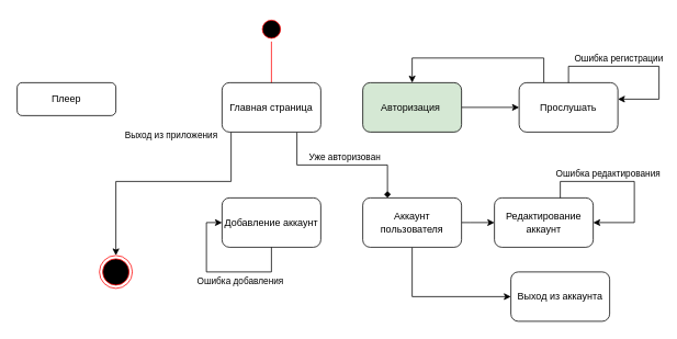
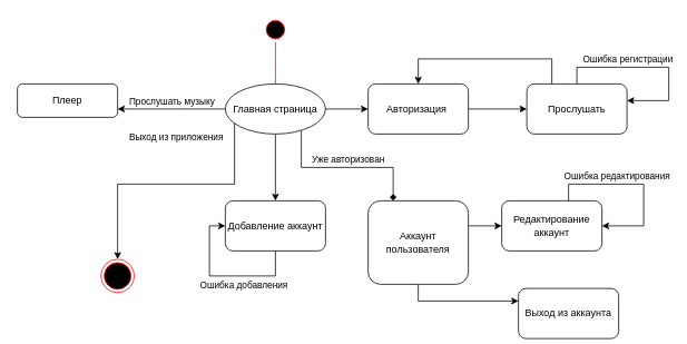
  <mxCell id="0" />
  <mxCell id="1" parent="0" />
  <mxCell id="2" value="" style="ellipse;html=1;shape=startState;fillColor=#000000;strokeColor=#ff0000;" parent="1" vertex="1"><mxGeometry x="314" y="20" width="30" height="30" as="geometry" /></mxCell>
  <mxCell id="3" value="" style="edgeStyle=orthogonalEdgeStyle;html=1;verticalAlign=bottom;endArrow=open;endSize=8;strokeColor=#ff0000;rounded=0;entryX=0.5;entryY=0;entryDx=0;entryDy=0;" parent="1" source="2" target="13" edge="1"><mxGeometry relative="1" as="geometry"><mxPoint x="329" y="110" as="targetPoint" /><Array as="points"><mxPoint x="329" y="140" /></Array></mxGeometry></mxCell>
  <mxCell id="4" value="" style="ellipse;html=1;shape=endState;fillColor=#000000;strokeColor=#ff0000;" parent="1" vertex="1"><mxGeometry x="120" y="310" width="40" height="40" as="geometry" /></mxCell>
+ <mxCell id="5" style="edgeStyle=orthogonalEdgeStyle;rounded=0;orthogonalLoop=1;jettySize=auto;html=1;" parent="1" source="13" target="20" edge="1"><mxGeometry relative="1" as="geometry" /></mxCell>
+ <mxCell id="6" value="" style="edgeStyle=orthogonalEdgeStyle;rounded=0;orthogonalLoop=1;jettySize=auto;html=1;" parent="1" source="13" target="22" edge="1"><mxGeometry relative="1" as="geometry"><Array as="points"><mxPoint x="220" y="130" /><mxPoint x="220" y="130" /></Array></mxGeometry></mxCell>
+ <mxCell id="7" value="Прослушать музыку" style="edgeLabel;html=1;align=center;verticalAlign=middle;resizable=0;points=[];" parent="6" vertex="1" connectable="0"><mxGeometry x="-0.248" y="1" relative="1" as="geometry"><mxPoint x="-16" y="-11" as="offset" /></mxGeometry></mxCell>
  <mxCell id="8" style="edgeStyle=orthogonalEdgeStyle;rounded=0;orthogonalLoop=1;jettySize=auto;html=1;entryX=0.25;entryY=0;entryDx=0;entryDy=0;endArrow=diamond;" parent="1" source="13" target="16" edge="1"><mxGeometry relative="1" as="geometry"><Array as="points"><mxPoint x="360" y="200" /><mxPoint x="470" y="200" /></Array></mxGeometry></mxCell>
  <mxCell id="9" value="Уже авторизован" style="edgeLabel;html=1;align=center;verticalAlign=middle;resizable=0;points=[];" parent="8" vertex="1" connectable="0"><mxGeometry x="0.254" y="4" relative="1" as="geometry"><mxPoint x="-22" y="-6" as="offset" /></mxGeometry></mxCell>
+ <mxCell id="10" style="edgeStyle=orthogonalEdgeStyle;rounded=0;orthogonalLoop=1;jettySize=auto;html=1;" edge="1" parent="1" source="13" target="23"><mxGeometry relative="1" as="geometry" /></mxCell>
  <mxCell id="11" style="edgeStyle=orthogonalEdgeStyle;rounded=0;orthogonalLoop=1;jettySize=auto;html=1;entryX=0.5;entryY=0;entryDx=0;entryDy=0;" edge="1" parent="1" source="13" target="4"><mxGeometry relative="1" as="geometry"><mxPoint x="140" y="260" as="targetPoint" /><Array as="points"><mxPoint x="280" y="220" /><mxPoint x="140" y="220" /></Array></mxGeometry></mxCell>
  <mxCell id="12" value="Выход из приложения" style="edgeLabel;html=1;align=center;verticalAlign=middle;resizable=0;points=[];" vertex="1" connectable="0" parent="11"><mxGeometry x="0.347" y="-1" relative="1" as="geometry"><mxPoint x="61" y="-56" as="offset" /></mxGeometry></mxCell>
- <mxCell id="13" value="Главная страница" style="rounded=1;whiteSpace=wrap;html=1;" parent="1" vertex="1"><mxGeometry x="269" y="100" width="120" height="60" as="geometry" /></mxCell>
+ <mxCell id="13" value="Главная страница" style="ellipse;whiteSpace=wrap;html=1;" parent="1" vertex="1"><mxGeometry x="269" y="100" width="120" height="60" as="geometry" /></mxCell>
  <mxCell id="14" style="edgeStyle=orthogonalEdgeStyle;rounded=0;orthogonalLoop=1;jettySize=auto;html=1;entryX=0;entryY=0.5;entryDx=0;entryDy=0;" parent="1" source="16" target="21" edge="1"><mxGeometry relative="1" as="geometry"><Array as="points"><mxPoint x="570" y="270" /><mxPoint x="570" y="270" /></Array></mxGeometry></mxCell>
  <mxCell id="15" style="edgeStyle=orthogonalEdgeStyle;rounded=0;orthogonalLoop=1;jettySize=auto;html=1;" edge="1" parent="1" source="16" target="30"><mxGeometry relative="1" as="geometry"><Array as="points"><mxPoint x="500" y="360" /></Array></mxGeometry></mxCell>
- <mxCell id="16" value="Аккаунт пользователя" style="rounded=1;whiteSpace=wrap;html=1;" parent="1" vertex="1"><mxGeometry x="440" y="240" width="120" height="60" as="geometry" /></mxCell>
+ <mxCell id="16" value="Аккаунт пользователя" style="rounded=1;whiteSpace=wrap;html=1;" parent="1" vertex="1"><mxGeometry x="440" y="240" width="120" height="100" as="geometry" /></mxCell>
  <mxCell id="17" style="edgeStyle=orthogonalEdgeStyle;rounded=0;orthogonalLoop=1;jettySize=auto;html=1;entryX=0.5;entryY=0;entryDx=0;entryDy=0;" edge="1" parent="1" source="18" target="20"><mxGeometry relative="1" as="geometry"><Array as="points"><mxPoint x="660" y="70" /><mxPoint x="500" y="70" /></Array></mxGeometry></mxCell>
  <mxCell id="18" value="Прослушать" style="rounded=1;whiteSpace=wrap;html=1;" parent="1" vertex="1"><mxGeometry x="630" y="100" width="120" height="60" as="geometry" /></mxCell>
  <mxCell id="19" style="edgeStyle=orthogonalEdgeStyle;rounded=0;orthogonalLoop=1;jettySize=auto;html=1;" parent="1" source="20" target="18" edge="1"><mxGeometry relative="1" as="geometry"><mxPoint x="630" y="130" as="targetPoint" /></mxGeometry></mxCell>
- <mxCell id="20" value="Авторизация&amp;nbsp;" style="rounded=1;whiteSpace=wrap;html=1;fillColor=#d5e8d4;" parent="1" vertex="1"><mxGeometry x="440" y="100" width="120" height="60" as="geometry" /></mxCell>
+ <mxCell id="20" value="Авторизация&amp;nbsp;" style="rounded=1;whiteSpace=wrap;html=1;" parent="1" vertex="1"><mxGeometry x="440" y="100" width="120" height="60" as="geometry" /></mxCell>
  <mxCell id="21" value="Редактирование аккаунт" style="rounded=1;whiteSpace=wrap;html=1;" parent="1" vertex="1"><mxGeometry x="600" y="240" width="120" height="60" as="geometry" /></mxCell>
  <mxCell id="22" value="Плеер" style="rounded=1;whiteSpace=wrap;html=1;" parent="1" vertex="1"><mxGeometry x="20" y="100" width="120" height="40" as="geometry" /></mxCell>
  <mxCell id="23" value="Добавление аккаунт" style="rounded=1;whiteSpace=wrap;html=1;" parent="1" vertex="1"><mxGeometry x="269" y="240" width="120" height="60" as="geometry" /></mxCell>
  <mxCell id="24" style="edgeStyle=orthogonalEdgeStyle;rounded=0;orthogonalLoop=1;jettySize=auto;html=1;" parent="1" source="18" edge="1"><mxGeometry relative="1" as="geometry"><mxPoint x="750" y="120" as="targetPoint" /><Array as="points"><mxPoint x="690" y="80" /><mxPoint x="800" y="80" /><mxPoint x="800" y="120" /></Array></mxGeometry></mxCell>
  <mxCell id="25" value="Ошибка регистрации" style="edgeLabel;html=1;align=center;verticalAlign=middle;resizable=0;points=[];" parent="24" vertex="1" connectable="0"><mxGeometry x="-0.188" y="1" relative="1" as="geometry"><mxPoint x="-9" y="-9" as="offset" /></mxGeometry></mxCell>
  <mxCell id="26" style="edgeStyle=orthogonalEdgeStyle;rounded=0;orthogonalLoop=1;jettySize=auto;html=1;entryX=1;entryY=0.5;entryDx=0;entryDy=0;" parent="1" source="21" target="21" edge="1"><mxGeometry relative="1" as="geometry"><Array as="points"><mxPoint x="680" y="220" /><mxPoint x="770" y="220" /><mxPoint x="770" y="270" /></Array></mxGeometry></mxCell>
  <mxCell id="27" value="Ошибка редактирования" style="edgeLabel;html=1;align=center;verticalAlign=middle;resizable=0;points=[];" parent="26" vertex="1" connectable="0"><mxGeometry x="-0.11" y="2" relative="1" as="geometry"><mxPoint x="-16" y="-8" as="offset" /></mxGeometry></mxCell>
  <mxCell id="28" style="edgeStyle=orthogonalEdgeStyle;rounded=0;orthogonalLoop=1;jettySize=auto;html=1;entryX=0;entryY=0.5;entryDx=0;entryDy=0;" parent="1" source="23" target="23" edge="1"><mxGeometry relative="1" as="geometry"><Array as="points"><mxPoint x="329" y="330" /><mxPoint x="250" y="330" /><mxPoint x="250" y="270" /></Array></mxGeometry></mxCell>
  <mxCell id="29" value="Ошибка добавления" style="edgeLabel;html=1;align=center;verticalAlign=middle;resizable=0;points=[];" parent="28" vertex="1" connectable="0"><mxGeometry x="0.024" y="-4" relative="1" as="geometry"><mxPoint x="27" y="14" as="offset" /></mxGeometry></mxCell>
- <mxCell id="30" value="Выход из аккаунта" style="rounded=1;whiteSpace=wrap;html=1;" vertex="1" parent="1"><mxGeometry x="620" y="330" width="120" height="60" as="geometry" /></mxCell>
+ <mxCell id="30" value="Выход из аккаунта" style="rounded=1;whiteSpace=wrap;html=1;" vertex="1" parent="1"><mxGeometry x="620" y="345" width="120" height="60" as="geometry" /></mxCell>
